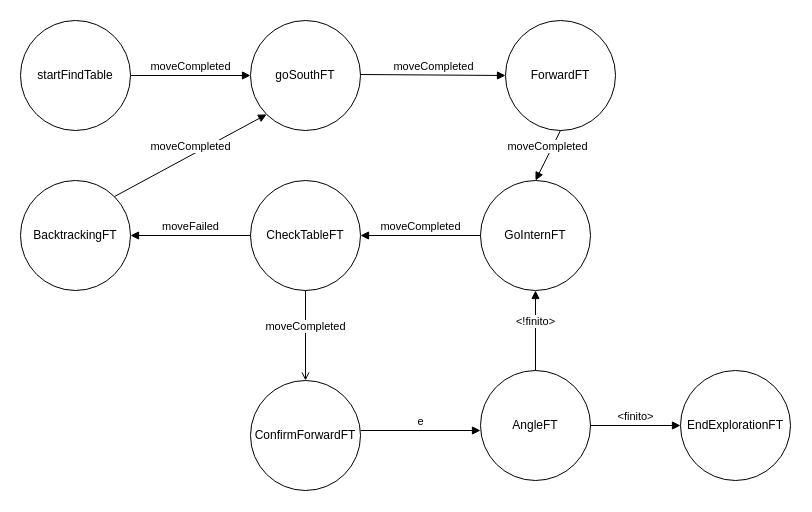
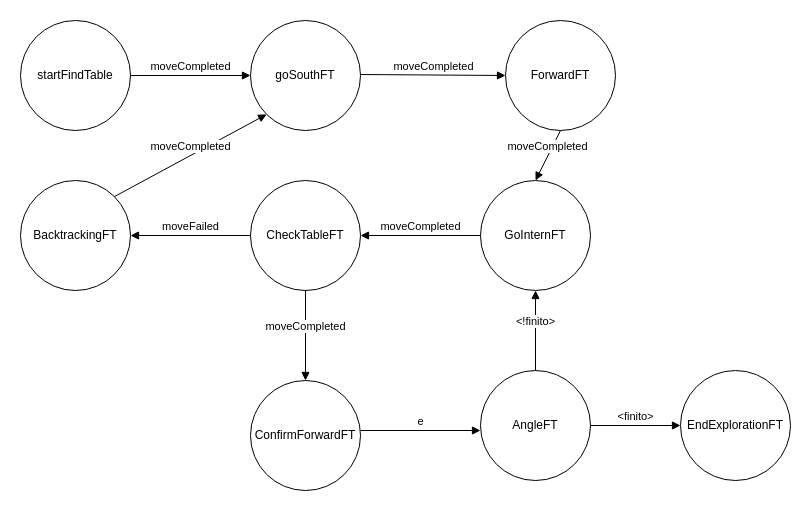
  <mxCell id="0" />
  <mxCell id="1" parent="0" />
  <mxCell id="2" value="startFindTable" style="ellipse;whiteSpace=wrap;html=1;" vertex="1" parent="1"><mxGeometry x="20" y="20" width="110" height="110" as="geometry" /></mxCell>
  <mxCell id="3" value="goSouthFT" style="ellipse;whiteSpace=wrap;html=1;" vertex="1" parent="1"><mxGeometry x="250" y="20" width="110" height="110" as="geometry" /></mxCell>
  <mxCell id="4" value="ForwardFT" style="ellipse;whiteSpace=wrap;html=1;" vertex="1" parent="1"><mxGeometry x="505" y="20" width="110" height="110" as="geometry" /></mxCell>
  <mxCell id="5" value="GoInternFT" style="ellipse;whiteSpace=wrap;html=1;" vertex="1" parent="1"><mxGeometry x="480" y="180" width="110" height="110" as="geometry" /></mxCell>
  <mxCell id="6" value="ConfirmForwardFT" style="ellipse;whiteSpace=wrap;html=1;" vertex="1" parent="1"><mxGeometry x="250" y="380" width="110" height="110" as="geometry" /></mxCell>
  <mxCell id="7" value="BacktrackingFT" style="ellipse;whiteSpace=wrap;html=1;" vertex="1" parent="1"><mxGeometry x="20" y="180" width="110" height="110" as="geometry" /></mxCell>
  <mxCell id="8" value="AngleFT" style="ellipse;whiteSpace=wrap;html=1;" vertex="1" parent="1"><mxGeometry x="480" y="370" width="110" height="110" as="geometry" /></mxCell>
  <mxCell id="9" value="moveCompleted" style="html=1;verticalAlign=bottom;endArrow=block;entryX=0;entryY=0.5;entryDx=0;entryDy=0;" edge="1" parent="1" source="2" target="3"><mxGeometry width="80" relative="1" as="geometry"><mxPoint x="130" y="75" as="sourcePoint" /><mxPoint x="210" y="75" as="targetPoint" /></mxGeometry></mxCell>
  <mxCell id="10" value="moveCompleted" style="html=1;verticalAlign=bottom;endArrow=block;entryX=0;entryY=0.5;entryDx=0;entryDy=0;" edge="1" parent="1" target="4"><mxGeometry width="80" relative="1" as="geometry"><mxPoint x="360" y="74" as="sourcePoint" /><mxPoint x="480" y="74" as="targetPoint" /></mxGeometry></mxCell>
  <mxCell id="11" value="moveCompleted" style="html=1;verticalAlign=bottom;endArrow=block;exitX=0.5;exitY=1;exitDx=0;exitDy=0;entryX=0.5;entryY=0;entryDx=0;entryDy=0;" edge="1" parent="1" source="4" target="5"><mxGeometry width="80" relative="1" as="geometry"><mxPoint x="370" y="84" as="sourcePoint" /><mxPoint x="535" y="240" as="targetPoint" /></mxGeometry></mxCell>
  <mxCell id="12" value="CheckTableFT" style="ellipse;whiteSpace=wrap;html=1;" vertex="1" parent="1"><mxGeometry x="250" y="180" width="110" height="110" as="geometry" /></mxCell>
  <mxCell id="13" value="moveCompleted" style="html=1;verticalAlign=bottom;endArrow=block;" edge="1" parent="1"><mxGeometry width="80" relative="1" as="geometry"><mxPoint x="480" y="235" as="sourcePoint" /><mxPoint x="360" y="235" as="targetPoint" /></mxGeometry></mxCell>
- <mxCell id="14" value="moveCompleted" style="html=1;verticalAlign=bottom;endArrow=open;exitX=0.5;exitY=1;exitDx=0;exitDy=0;" edge="1" parent="1" source="12" target="6"><mxGeometry width="80" relative="1" as="geometry"><mxPoint x="540" y="430" as="sourcePoint" /><mxPoint x="620" y="430" as="targetPoint" /></mxGeometry></mxCell>
+ <mxCell id="14" value="moveCompleted" style="html=1;verticalAlign=bottom;endArrow=block;exitX=0.5;exitY=1;exitDx=0;exitDy=0;" edge="1" parent="1" source="12" target="6"><mxGeometry width="80" relative="1" as="geometry"><mxPoint x="540" y="430" as="sourcePoint" /><mxPoint x="620" y="430" as="targetPoint" /></mxGeometry></mxCell>
  <mxCell id="15" value="moveFailed" style="html=1;verticalAlign=bottom;endArrow=block;exitX=0;exitY=0.5;exitDx=0;exitDy=0;" edge="1" parent="1" source="12" target="7"><mxGeometry width="80" relative="1" as="geometry"><mxPoint x="580" y="260" as="sourcePoint" /><mxPoint x="660" y="260" as="targetPoint" /></mxGeometry></mxCell>
  <mxCell id="16" value="e" style="html=1;verticalAlign=bottom;endArrow=block;" edge="1" parent="1"><mxGeometry width="80" relative="1" as="geometry"><mxPoint x="360" y="430" as="sourcePoint" /><mxPoint x="480" y="430" as="targetPoint" /></mxGeometry></mxCell>
  <mxCell id="17" value="&amp;lt;!finito&amp;gt;" style="html=1;verticalAlign=bottom;endArrow=block;exitX=0.5;exitY=0;exitDx=0;exitDy=0;" edge="1" parent="1" source="8" target="5"><mxGeometry width="80" relative="1" as="geometry"><mxPoint x="530" y="340" as="sourcePoint" /><mxPoint x="610" y="340" as="targetPoint" /></mxGeometry></mxCell>
  <mxCell id="18" value="EndExplorationFT" style="ellipse;whiteSpace=wrap;html=1;" vertex="1" parent="1"><mxGeometry x="680" y="370" width="110" height="110" as="geometry" /></mxCell>
  <mxCell id="19" value="&amp;lt;finito&amp;gt;" style="html=1;verticalAlign=bottom;endArrow=block;entryX=0;entryY=0.5;entryDx=0;entryDy=0;" edge="1" parent="1" source="8" target="18"><mxGeometry width="80" relative="1" as="geometry"><mxPoint x="590" y="425" as="sourcePoint" /><mxPoint x="670" y="425" as="targetPoint" /></mxGeometry></mxCell>
  <mxCell id="20" value="moveCompleted" style="html=1;verticalAlign=bottom;endArrow=block;exitX=1;exitY=0;exitDx=0;exitDy=0;entryX=0;entryY=1;entryDx=0;entryDy=0;" edge="1" parent="1" source="7" target="3"><mxGeometry width="80" relative="1" as="geometry"><mxPoint x="150" y="150" as="sourcePoint" /><mxPoint x="230" y="150" as="targetPoint" /></mxGeometry></mxCell>
